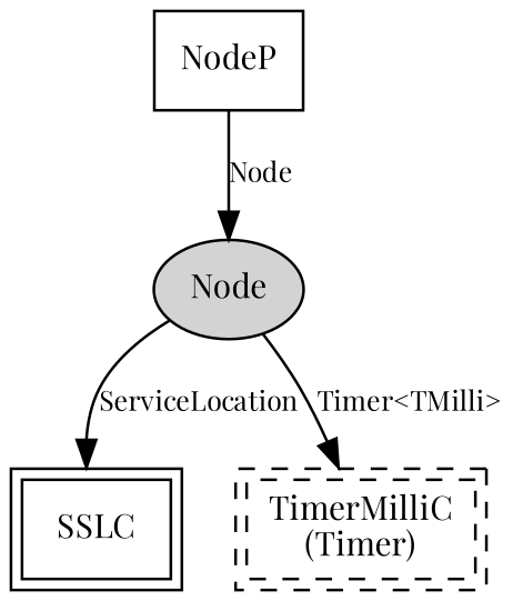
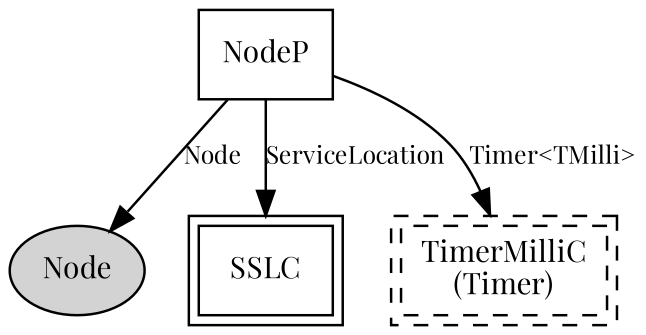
  digraph {
    fontname="Playfair Display"
    node [fontname="Playfair Display" fontsize=12 shape=box]
    edge [fontname="Playfair Display" fontsize=10]
    n1 [label="Node" shape=ellipse style=filled]
    NodeP
    SSLC [peripheries=2]
    n4 [label="TimerMilliC\n(Timer)" peripheries=2 style=dashed]
    NodeP -> n1 [label="Node"]
-   n1 -> SSLC [label=ServiceLocation]
-   n1 -> n4 [label="Timer<TMilli>"]
+   NodeP -> SSLC [label=ServiceLocation]
+   NodeP -> n4 [label="Timer<TMilli>"]
  }
